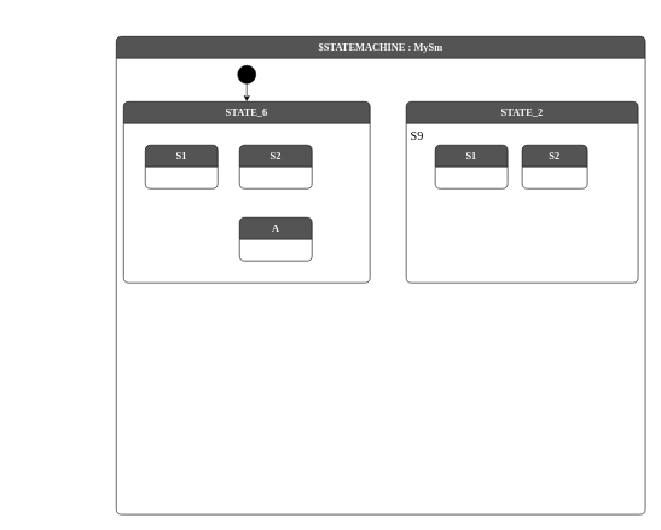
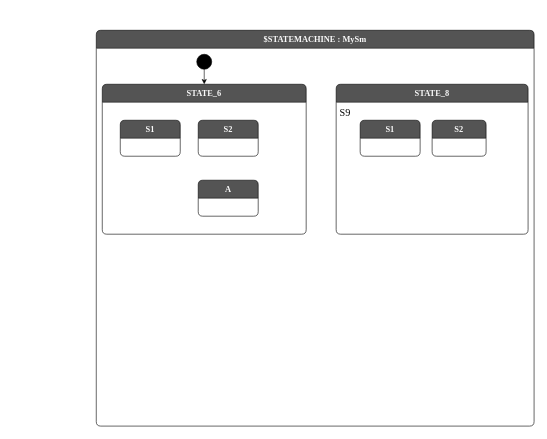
  <mxCell id="0" />
  <mxCell id="1" parent="0" />
  <mxCell id="2" value="&lt;div style=&quot;color: rgb(212, 212, 212); background-color: rgb(30, 30, 30); font-family: Consolas, &amp;quot;Courier New&amp;quot;, monospace; font-weight: normal; font-size: 14px; line-height: 19px;&quot;&gt;&lt;br&gt;&lt;/div&gt;" style="text;whiteSpace=wrap;html=1;" parent="1" vertex="1"><mxGeometry x="20" y="20" width="30" height="40" as="geometry" /></mxCell>
  <mxCell id="3" value="$STATEMACHINE : MySm" style="shape=swimlane;rotatable=0;align=center;verticalAlign=top;fontFamily=Lucida Console;startSize=30;fontSize=14;fontStyle=1;fontColor=#FAFAFA;fillColor=#545454;swimlaneFillColor=default;rounded=1;arcSize=15;absoluteArcSize=1;" parent="1" vertex="1"><mxGeometry x="160" y="50" width="730" height="660" as="geometry" /></mxCell>
  <mxCell id="4" value=" " style="fontFamily=Lucida Console;align=left;verticalAlign=top;fillColor=none;gradientColor=none;strokeColor=none;rounded=0;spacingLeft=4;resizable=0;movable=0;deletable=0;rotatable=0;autosize=1;" parent="3" vertex="1" connectable="0"><mxGeometry y="30" width="30" height="20" as="geometry" /></mxCell>
  <mxCell id="5" parent="3" source="6" target="7" edge="1"><mxGeometry relative="1" as="geometry" /></mxCell>
  <mxCell id="6" value="$initial_state" style="shape=ellipse;aspect=fixed;fillColor=#000000;resizable=0;rotatable=0;noLabel=1;" parent="3" vertex="1"><mxGeometry x="167.5" y="40" width="25" height="25" as="geometry" /></mxCell>
  <mxCell id="7" value="STATE_6" style="shape=swimlane;rotatable=0;align=center;verticalAlign=top;fontFamily=Lucida Console;startSize=30;fontSize=14;fontStyle=1;fontColor=#FAFAFA;fillColor=#545454;swimlaneFillColor=default;rounded=1;arcSize=15;absoluteArcSize=1;" parent="3" vertex="1"><mxGeometry x="10" y="90" width="340" height="250" as="geometry" /></mxCell>
  <mxCell id="8" value="" style="fontFamily=Lucida Console;align=left;verticalAlign=top;fillColor=none;gradientColor=none;strokeColor=none;rounded=0;spacingLeft=4;resizable=0;movable=0;deletable=0;rotatable=0;autosize=1;" parent="7" vertex="1" connectable="0"><mxGeometry y="30" width="50" height="40" as="geometry" /></mxCell>
  <mxCell id="9" value="S2" style="shape=swimlane;rotatable=0;align=center;verticalAlign=top;fontFamily=Lucida Console;startSize=30;fontSize=14;fontStyle=1;fontColor=#FAFAFA;fillColor=#545454;swimlaneFillColor=default;rounded=1;arcSize=15;absoluteArcSize=1;" parent="7" vertex="1"><mxGeometry x="160" y="60" width="100" height="60" as="geometry" /></mxCell>
  <mxCell id="10" value="" style="fontFamily=Lucida Console;align=left;verticalAlign=top;fillColor=none;gradientColor=none;strokeColor=none;rounded=0;spacingLeft=4;resizable=0;movable=0;deletable=0;rotatable=0;autosize=1;" parent="9" vertex="1" connectable="0"><mxGeometry y="30" width="50" height="40" as="geometry" /></mxCell>
  <mxCell id="11" value="S1" style="shape=swimlane;rotatable=0;align=center;verticalAlign=top;fontFamily=Lucida Console;startSize=30;fontSize=14;fontStyle=1;fontColor=#FAFAFA;fillColor=#545454;swimlaneFillColor=default;rounded=1;arcSize=15;absoluteArcSize=1;" parent="7" vertex="1"><mxGeometry x="30" y="60" width="100" height="60" as="geometry" /></mxCell>
  <mxCell id="12" value="" style="fontFamily=Lucida Console;align=left;verticalAlign=top;fillColor=none;gradientColor=none;strokeColor=none;rounded=0;spacingLeft=4;resizable=0;movable=0;deletable=0;rotatable=0;autosize=1;" parent="11" vertex="1" connectable="0"><mxGeometry y="30" width="50" height="40" as="geometry" /></mxCell>
  <mxCell id="13" value="A" style="shape=swimlane;rotatable=0;align=center;verticalAlign=top;fontFamily=Lucida Console;startSize=30;fontSize=14;fontStyle=1;fontColor=#FAFAFA;fillColor=#545454;swimlaneFillColor=default;rounded=1;arcSize=15;absoluteArcSize=1;" parent="7" vertex="1"><mxGeometry x="160" y="160" width="100" height="60" as="geometry" /></mxCell>
  <mxCell id="14" value="" style="fontFamily=Lucida Console;align=left;verticalAlign=top;fillColor=none;gradientColor=none;strokeColor=none;rounded=0;spacingLeft=4;resizable=0;movable=0;deletable=0;rotatable=0;autosize=1;" parent="13" vertex="1" connectable="0"><mxGeometry y="30" width="50" height="40" as="geometry" /></mxCell>
- <mxCell id="15" value="STATE_2" style="shape=swimlane;rotatable=0;align=center;verticalAlign=top;fontFamily=Lucida Console;startSize=30;fontSize=14;fontStyle=1;fontColor=#FAFAFA;fillColor=#545454;swimlaneFillColor=default;rounded=1;arcSize=15;absoluteArcSize=1;" parent="3" vertex="1"><mxGeometry x="400" y="90" width="320" height="250" as="geometry" /></mxCell>
+ <mxCell id="15" value="STATE_8" style="shape=swimlane;rotatable=0;align=center;verticalAlign=top;fontFamily=Lucida Console;startSize=30;fontSize=14;fontStyle=1;fontColor=#FAFAFA;fillColor=#545454;swimlaneFillColor=default;rounded=1;arcSize=15;absoluteArcSize=1;" parent="3" vertex="1"><mxGeometry x="400" y="90" width="320" height="250" as="geometry" /></mxCell>
  <mxCell id="16" value="S9" style="fontFamily=Lucida Console;align=left;verticalAlign=top;fillColor=none;gradientColor=none;strokeColor=none;rounded=0;spacingLeft=4;resizable=0;movable=0;deletable=0;rotatable=0;autosize=1;fontSize=17;" parent="15" vertex="1" connectable="0"><mxGeometry y="30" width="50" height="30" as="geometry" /></mxCell>
  <mxCell id="17" value="S2" style="shape=swimlane;rotatable=0;align=center;verticalAlign=top;fontFamily=Lucida Console;startSize=30;fontSize=14;fontStyle=1;fontColor=#FAFAFA;fillColor=#545454;swimlaneFillColor=default;rounded=1;arcSize=15;absoluteArcSize=1;" parent="15" vertex="1"><mxGeometry x="160" y="60" width="90" height="60" as="geometry" /></mxCell>
  <mxCell id="18" value="" style="fontFamily=Lucida Console;align=left;verticalAlign=top;fillColor=none;gradientColor=none;strokeColor=none;rounded=0;spacingLeft=4;resizable=0;movable=0;deletable=0;rotatable=0;autosize=1;" parent="17" vertex="1" connectable="0"><mxGeometry y="30" width="50" height="40" as="geometry" /></mxCell>
  <mxCell id="19" value="S1" style="shape=swimlane;rotatable=0;align=center;verticalAlign=top;fontFamily=Lucida Console;startSize=30;fontSize=14;fontStyle=1;fontColor=#FAFAFA;fillColor=#545454;swimlaneFillColor=default;rounded=1;arcSize=15;absoluteArcSize=1;" parent="15" vertex="1"><mxGeometry x="40" y="60" width="100" height="60" as="geometry" /></mxCell>
  <mxCell id="20" value="" style="fontFamily=Lucida Console;align=left;verticalAlign=top;fillColor=none;gradientColor=none;strokeColor=none;rounded=0;spacingLeft=4;resizable=0;movable=0;deletable=0;rotatable=0;autosize=1;" parent="19" vertex="1" connectable="0"><mxGeometry y="30" width="50" height="40" as="geometry" /></mxCell>
